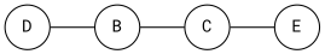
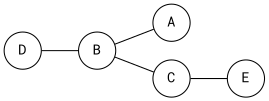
  graph {
    d2tdocpreamble="\n    \usetikzlibrary{positioning}\n    \tikzstyle{state}=[rectangle, rounded corners]\n  "
    fontname="Roboto Mono"
    mindist=0.5
    rankdir=LR
    node [fontname="Roboto Mono" shape=circle style=solid texmode=math]
    edge [fontname="Roboto Mono"]
    B
+   A
    C
    E
    D
+   B -- A
    B -- C
    C -- E
    D -- B
  }
